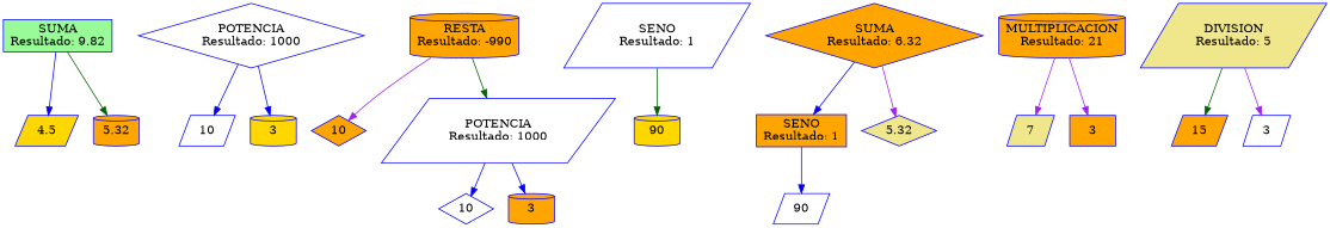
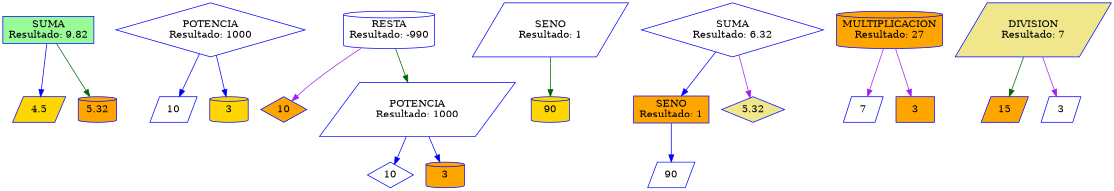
  digraph {
    node [color=blue fillcolor=white fontcolor=black shape=parallelogram style=filled]
    edge [color=blue]
    n1 [fillcolor=palegreen label="SUMA\nResultado: 9.82" shape=box]
    n2 [fillcolor=gold label=4.5]
    n3 [fillcolor=orange label=5.32 shape=cylinder]
    n4 [label="POTENCIA\nResultado: 1000" shape=diamond]
    n5 [label=10]
    n6 [fillcolor=gold label=3 shape=cylinder]
-   n7 [fillcolor=orange label="RESTA\nResultado: -990" shape=cylinder]
+   n7 [label="RESTA\nResultado: -990" shape=cylinder]
    n8 [fillcolor=orange label=10 shape=diamond]
    n9 [label="POTENCIA\nResultado: 1000"]
    n10 [label=10 shape=diamond]
    n11 [fillcolor=orange label=3 shape=cylinder]
    n12 [label="SENO\nResultado: 1"]
    n13 [fillcolor=gold label=90 shape=cylinder]
-   n14 [fillcolor=orange label="SUMA\nResultado: 6.32" shape=diamond]
+   n14 [label="SUMA\nResultado: 6.32" shape=diamond]
    n15 [fillcolor=orange label="SENO\nResultado: 1" shape=box]
    n16 [fillcolor=khaki label=5.32 shape=diamond]
    n17 [label=90]
-   n18 [fillcolor=orange label="MULTIPLICACION\nResultado: 21" shape=cylinder]
-   n19 [fillcolor=khaki label=7]
+   n18 [fillcolor=orange label="MULTIPLICACION\nResultado: 27" shape=cylinder]
+   n19 [label=7]
    n20 [fillcolor=orange label=3 shape=box]
-   n21 [fillcolor=khaki label="DIVISION\nResultado: 5"]
+   n21 [fillcolor=khaki label="DIVISION\nResultado: 7"]
    n22 [fillcolor=orange label=15]
    n23 [label=3]
    n1 -> n2
    n1 -> n3 [color=darkgreen]
    n4 -> n5
    n4 -> n6
    n7 -> n8 [color=purple]
    n7 -> n9 [color=darkgreen]
    n9 -> n10
    n9 -> n11
    n12 -> n13 [color=darkgreen]
    n14 -> n15
    n14 -> n16 [color=purple]
    n15 -> n17
    n18 -> n19 [color=purple]
    n18 -> n20 [color=purple]
    n21 -> n22 [color=darkgreen]
    n21 -> n23 [color=purple]
  }
